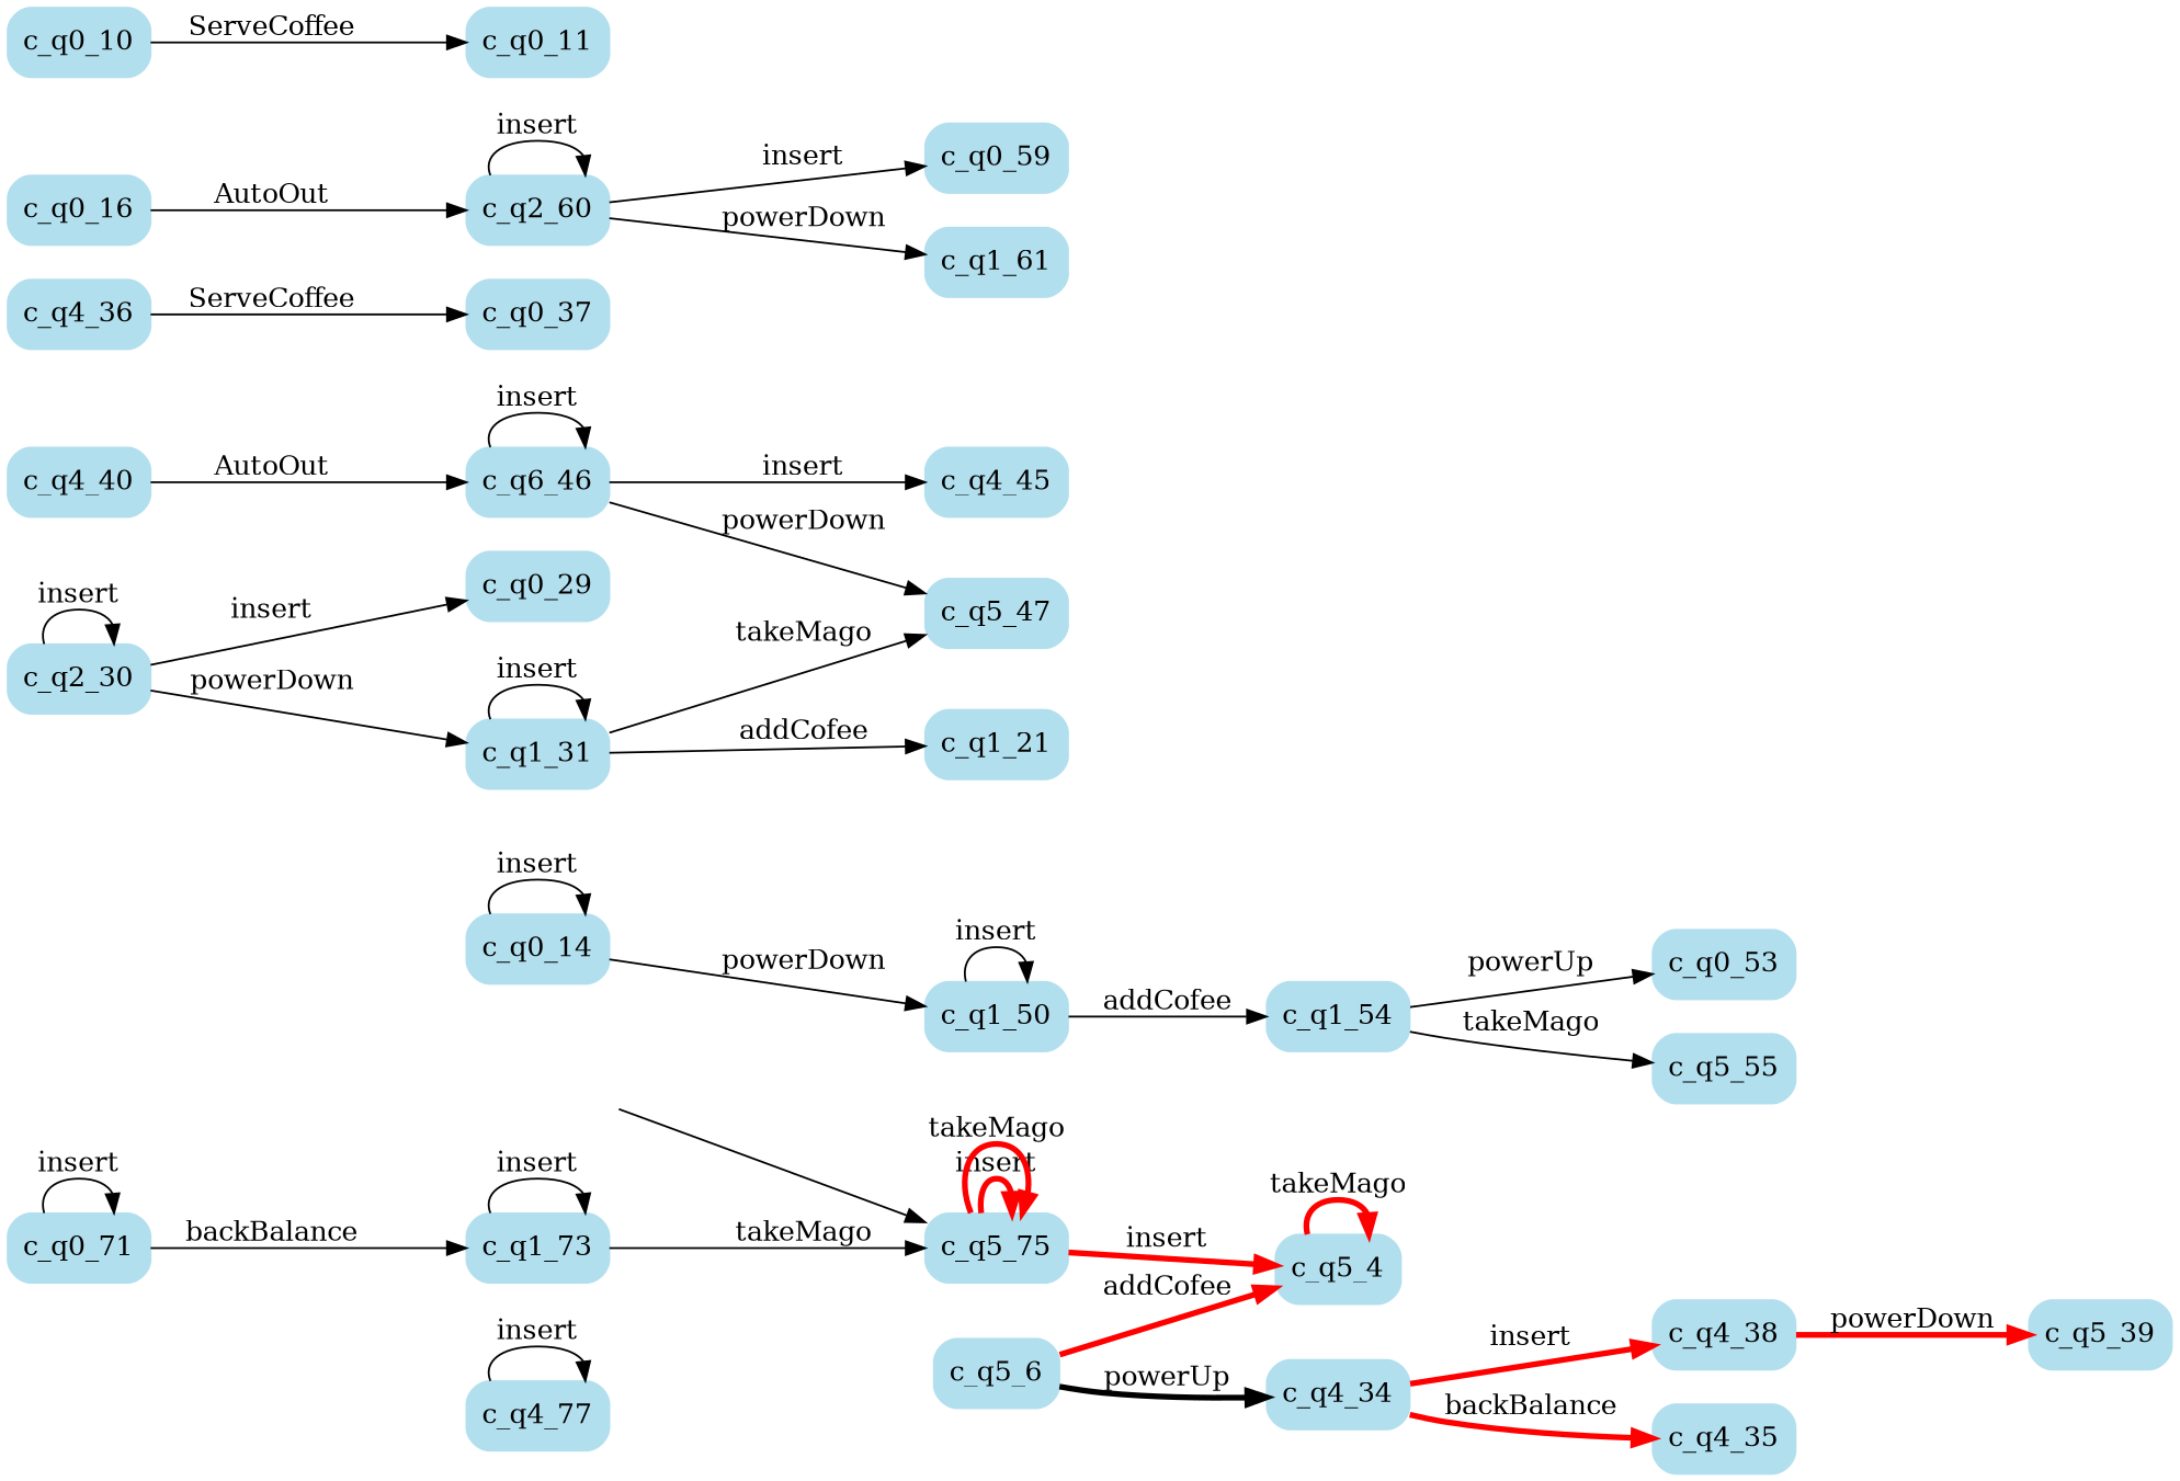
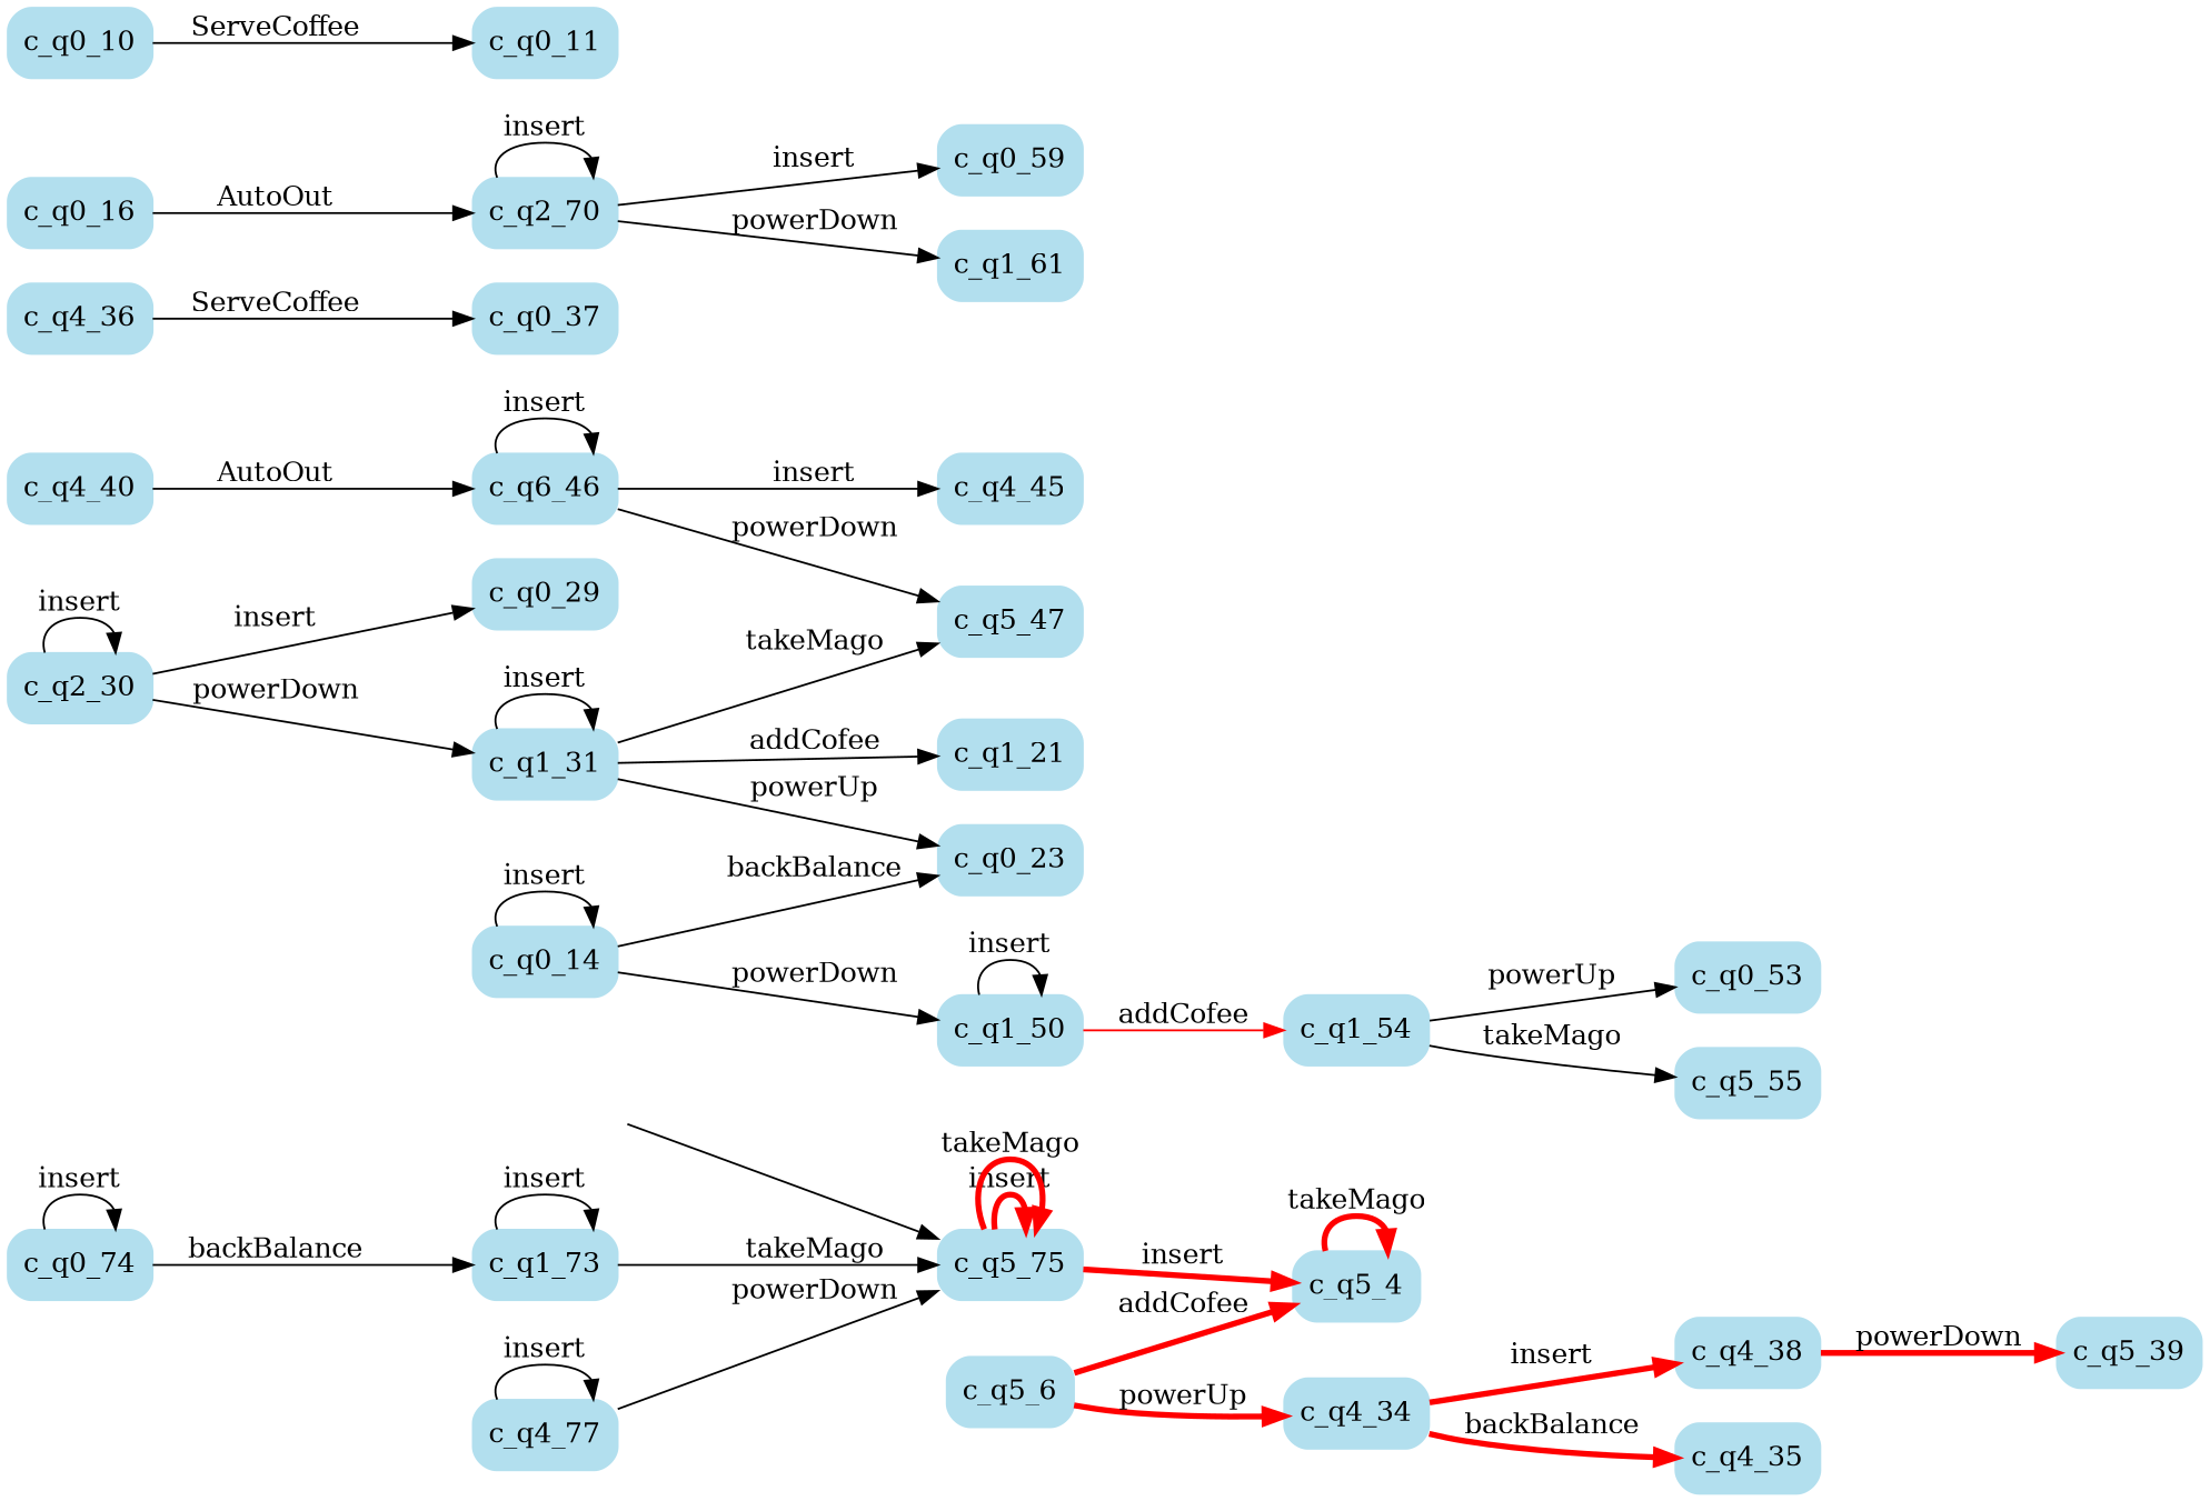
  digraph {
    rankdir=LR
    node [style="rounded, filled" color=lightblue2 shape=box]
    start_c_q5_75 [style=invisible color="" shape=""]
    n2 [label=c_q5_75]
    n3 [label=c_q5_4]
    n4 [label=c_q4_40]
    n5 [label=c_q6_46]
    n6 [label=c_q5_47]
    n7 [label=c_q4_45]
-   n8 [label=c_q0_71]
+   n8 [label=c_q0_74]
    n9 [label=c_q1_73]
    n10 [label=c_q0_53]
    n11 [label=c_q5_39]
    n12 [label=c_q5_6]
    n13 [label=c_q4_34]
    n14 [label=c_q5_55]
    n15 [label=c_q1_54]
    n16 [label=c_q0_14]
    n17 [label=c_q1_50]
+   n18 [label=c_q0_23]
    n19 [label=c_q4_38]
    n20 [label=c_q4_35]
    n21 [label=c_q4_36]
    n22 [label=c_q0_37]
    n23 [label=c_q0_59]
    n24 [label=c_q1_21]
-   n25 [label=c_q2_60]
+   n25 [label=c_q2_70]
    n26 [label=c_q1_61]
    n27 [label=c_q2_30]
    n28 [label=c_q0_29]
    n29 [label=c_q1_31]
    n30 [label=c_q4_77]
    n31 [label=c_q0_16]
    n32 [label=c_q0_11]
    n33 [label=c_q0_10]
    start_c_q5_75 -> n2
    n2 -> n2 [color=red label=insert penwidth=3]
    n2 -> n2 [color=red label=takeMago penwidth=3]
    n2 -> n3 [color=red label=insert penwidth=3]
    n3 -> n3 [color=red label=takeMago penwidth=3]
    n4 -> n5 [label=AutoOut]
    n5 -> n5 [label=insert]
    n5 -> n6 [label=powerDown]
    n5 -> n7 [label=insert]
    n8 -> n8 [label=insert]
    n8 -> n9 [label=backBalance]
    n9 -> n2 [label=takeMago]
    n9 -> n9 [label=insert]
    n12 -> n3 [color=red label=addCofee penwidth=3]
-   n12 -> n13 [color=black label=powerUp penwidth=3]
+   n12 -> n13 [color=red label=powerUp penwidth=3]
    n13 -> n19 [color=red label=insert penwidth=3]
    n13 -> n20 [color=red label=backBalance penwidth=3]
    n15 -> n10 [label=powerUp]
    n15 -> n14 [label=takeMago]
    n16 -> n16 [label=insert]
    n16 -> n17 [label=powerDown]
-   n17 -> n15 [label=addCofee]
+   n16 -> n18 [label=backBalance]
+   n17 -> n15 [label=addCofee color=red]
    n17 -> n17 [label=insert]
    n19 -> n11 [color=red label=powerDown penwidth=3]
    n21 -> n22 [label=ServeCoffee]
    n25 -> n23 [label=insert]
    n25 -> n25 [label=insert]
    n25 -> n26 [label=powerDown]
    n27 -> n27 [label=insert]
    n27 -> n28 [label=insert]
    n27 -> n29 [label=powerDown]
    n29 -> n6 [label=takeMago]
+   n29 -> n18 [label=powerUp]
    n29 -> n24 [label=addCofee]
    n29 -> n29 [label=insert]
+   n30 -> n2 [label=powerDown]
    n30 -> n30 [label=insert]
    n31 -> n25 [label=AutoOut]
    n33 -> n32 [label=ServeCoffee]
  }
